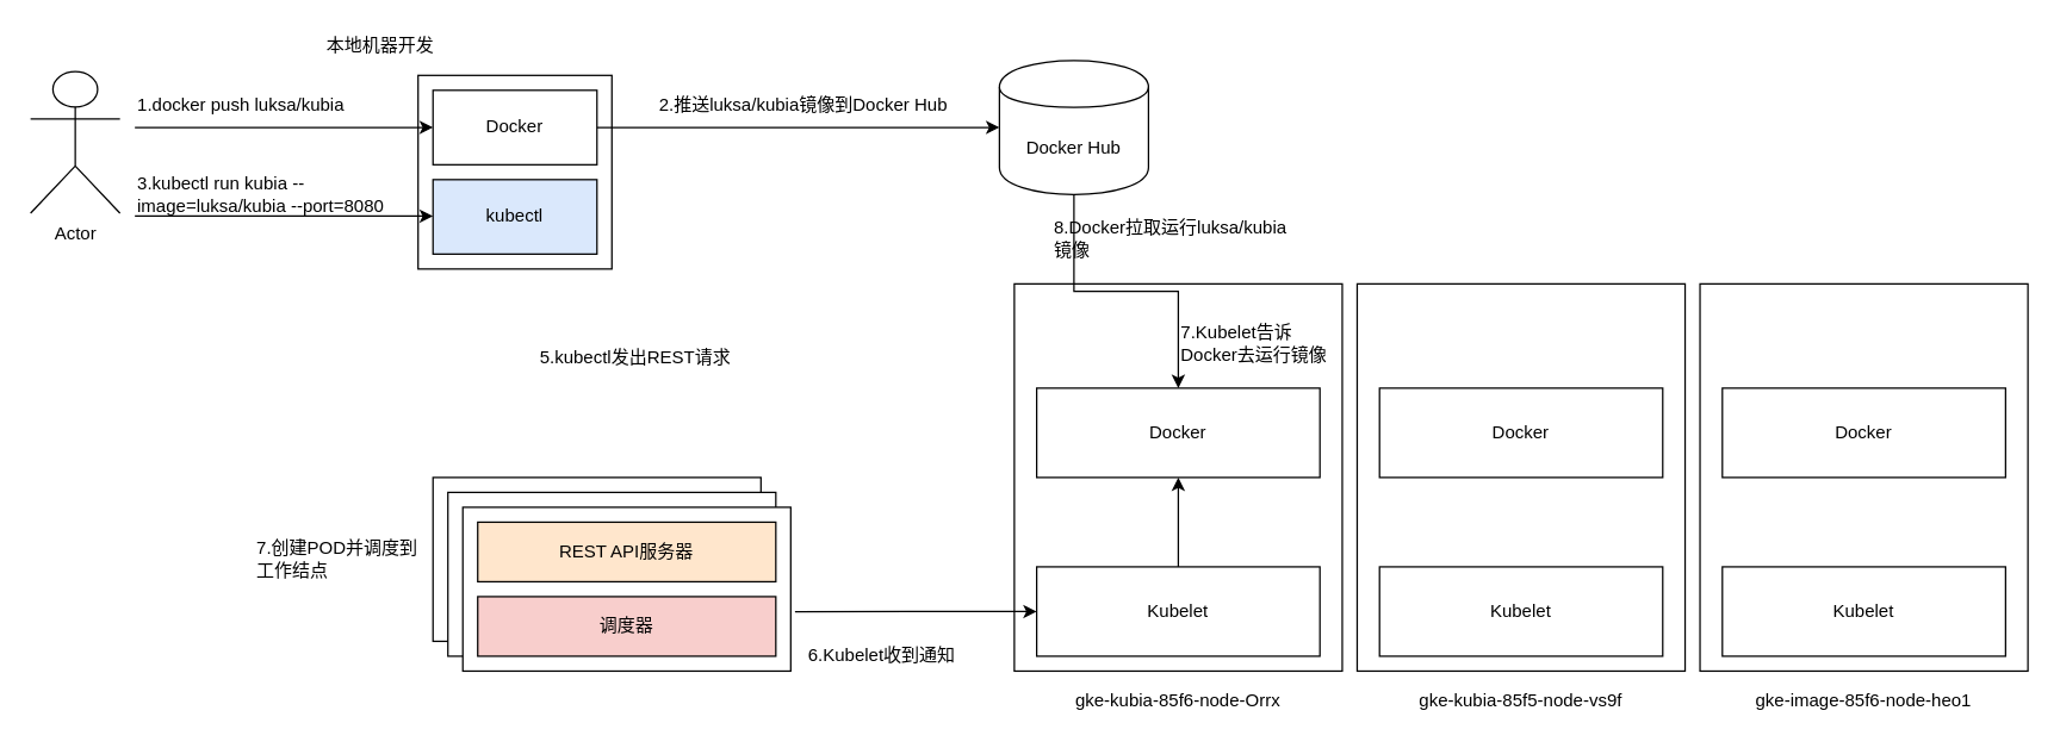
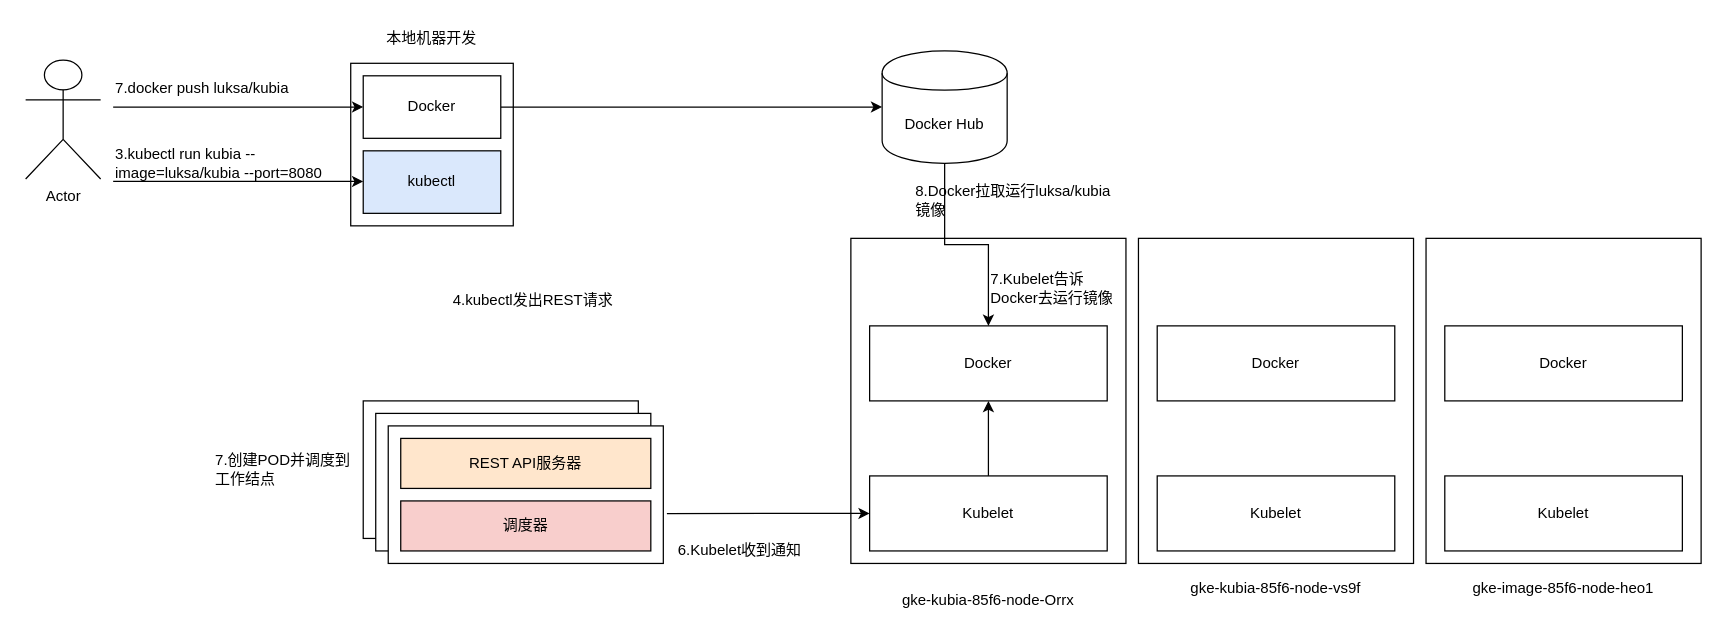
  <mxCell id="0" />
  <mxCell id="1" parent="0" />
  <mxCell id="2" value="" style="rounded=0;whiteSpace=wrap;html=1;" vertex="1" parent="1"><mxGeometry x="280" y="50" width="130" height="130" as="geometry" /></mxCell>
  <mxCell id="3" style="edgeStyle=orthogonalEdgeStyle;rounded=0;orthogonalLoop=1;jettySize=auto;html=1;entryX=0;entryY=0.5;entryDx=0;entryDy=0;" edge="1" parent="1" source="4" target="11"><mxGeometry relative="1" as="geometry" /></mxCell>
  <mxCell id="4" value="Docker" style="rounded=0;whiteSpace=wrap;html=1;" vertex="1" parent="1"><mxGeometry x="290" y="60" width="110" height="50" as="geometry" /></mxCell>
  <mxCell id="5" value="kubectl" style="rounded=0;whiteSpace=wrap;html=1;fillColor=#dae8fc;" vertex="1" parent="1"><mxGeometry x="290" y="120" width="110" height="50" as="geometry" /></mxCell>
- <mxCell id="6" value="本地机器开发" style="text;html=1;strokeColor=none;fillColor=none;align=center;verticalAlign=middle;whiteSpace=wrap;rounded=0;" vertex="1" parent="1"><mxGeometry x="210" y="20" width="90" height="20" as="geometry" /></mxCell>
+ <mxCell id="6" value="本地机器开发" style="text;html=1;strokeColor=none;fillColor=none;align=center;verticalAlign=middle;whiteSpace=wrap;rounded=0;" vertex="1" parent="1"><mxGeometry x="300" y="20" width="90" height="20" as="geometry" /></mxCell>
  <mxCell id="7" value="Actor" style="shape=umlActor;verticalLabelPosition=bottom;labelBackgroundColor=#ffffff;verticalAlign=top;html=1;outlineConnect=0;" vertex="1" parent="1"><mxGeometry x="20" y="47.5" width="60" height="95" as="geometry" /></mxCell>
  <mxCell id="8" value="" style="endArrow=classic;html=1;entryX=0;entryY=0.5;entryDx=0;entryDy=0;" edge="1" parent="1" target="4"><mxGeometry width="50" height="50" relative="1" as="geometry"><mxPoint x="90" y="85" as="sourcePoint" /><mxPoint x="230" y="80" as="targetPoint" /></mxGeometry></mxCell>
  <mxCell id="9" value="" style="endArrow=classic;html=1;entryX=0;entryY=0.5;entryDx=0;entryDy=0;" edge="1" parent="1"><mxGeometry width="50" height="50" relative="1" as="geometry"><mxPoint x="90" y="144.5" as="sourcePoint" /><mxPoint x="290" y="144.5" as="targetPoint" /></mxGeometry></mxCell>
- <mxCell id="10" value="1.docker push luksa/kubia" style="text;html=1;strokeColor=none;fillColor=none;align=left;verticalAlign=middle;whiteSpace=wrap;rounded=0;" vertex="1" parent="1"><mxGeometry x="90" y="60" width="170" height="20" as="geometry" /></mxCell>
- <mxCell id="11" value="Docker Hub" style="shape=cylinder;whiteSpace=wrap;html=1;boundedLbl=1;backgroundOutline=1;" vertex="1" parent="1"><mxGeometry x="670" y="40" width="100" height="90" as="geometry" /></mxCell>
- <mxCell id="12" value="2.推送luksa/kubia镜像到Docker Hub" style="text;html=1;strokeColor=none;fillColor=none;align=left;verticalAlign=middle;whiteSpace=wrap;rounded=0;" vertex="1" parent="1"><mxGeometry x="440" y="60" width="200" height="20" as="geometry" /></mxCell>
+ <mxCell id="10" value="7.docker push luksa/kubia" style="text;html=1;strokeColor=none;fillColor=none;align=left;verticalAlign=middle;whiteSpace=wrap;rounded=0;" vertex="1" parent="1"><mxGeometry x="90" y="60" width="170" height="20" as="geometry" /></mxCell>
+ <mxCell id="11" value="Docker Hub" style="shape=cylinder;whiteSpace=wrap;html=1;boundedLbl=1;backgroundOutline=1;" vertex="1" parent="1"><mxGeometry x="705" y="40" width="100" height="90" as="geometry" /></mxCell>
  <mxCell id="13" value="3.kubectl run kubia --image=luksa/kubia --port=8080" style="text;html=1;strokeColor=none;fillColor=none;align=left;verticalAlign=middle;whiteSpace=wrap;rounded=0;" vertex="1" parent="1"><mxGeometry x="90" y="120" width="170" height="20" as="geometry" /></mxCell>
  <mxCell id="14" value="" style="rounded=0;whiteSpace=wrap;html=1;" vertex="1" parent="1"><mxGeometry x="290" y="320" width="220" height="110" as="geometry" /></mxCell>
  <mxCell id="15" value="" style="rounded=0;whiteSpace=wrap;html=1;" vertex="1" parent="1"><mxGeometry x="300" y="330" width="220" height="110" as="geometry" /></mxCell>
  <mxCell id="16" value="" style="rounded=0;whiteSpace=wrap;html=1;" vertex="1" parent="1"><mxGeometry x="310" y="340" width="220" height="110" as="geometry" /></mxCell>
  <mxCell id="17" value="REST API服务器" style="rounded=0;whiteSpace=wrap;html=1;fillColor=#ffe6cc;" vertex="1" parent="1"><mxGeometry x="320" y="350" width="200" height="40" as="geometry" /></mxCell>
  <mxCell id="18" value="调度器" style="rounded=0;whiteSpace=wrap;html=1;fillColor=#f8cecc;" vertex="1" parent="1"><mxGeometry x="320" y="400" width="200" height="40" as="geometry" /></mxCell>
- <mxCell id="19" value="5.kubectl发出REST请求" style="text;html=1;strokeColor=none;fillColor=none;align=left;verticalAlign=middle;whiteSpace=wrap;rounded=0;" vertex="1" parent="1"><mxGeometry x="360" y="230" width="190" height="20" as="geometry" /></mxCell>
+ <mxCell id="19" value="4.kubectl发出REST请求" style="text;html=1;strokeColor=none;fillColor=none;align=left;verticalAlign=middle;whiteSpace=wrap;rounded=0;" vertex="1" parent="1"><mxGeometry x="360" y="230" width="190" height="20" as="geometry" /></mxCell>
  <mxCell id="20" value="7.创建POD并调度到工作结点" style="text;html=1;strokeColor=none;fillColor=none;align=left;verticalAlign=middle;whiteSpace=wrap;rounded=0;" vertex="1" parent="1"><mxGeometry x="170" y="340" width="120" height="70" as="geometry" /></mxCell>
  <mxCell id="21" value="" style="rounded=0;whiteSpace=wrap;html=1;" vertex="1" parent="1"><mxGeometry x="680" y="190" width="220" height="260" as="geometry" /></mxCell>
  <mxCell id="22" style="edgeStyle=orthogonalEdgeStyle;rounded=0;orthogonalLoop=1;jettySize=auto;html=1;" edge="1" parent="1" source="24" target="25"><mxGeometry relative="1" as="geometry" /></mxCell>
  <mxCell id="23" style="edgeStyle=orthogonalEdgeStyle;rounded=0;orthogonalLoop=1;jettySize=auto;html=1;entryX=1.013;entryY=0.638;entryDx=0;entryDy=0;entryPerimeter=0;endArrow=none;endFill=0;startArrow=classic;startFill=1;" edge="1" parent="1" source="24" target="16"><mxGeometry relative="1" as="geometry" /></mxCell>
  <mxCell id="24" value="Kubelet" style="rounded=0;whiteSpace=wrap;html=1;" vertex="1" parent="1"><mxGeometry x="695" y="380" width="190" height="60" as="geometry" /></mxCell>
  <mxCell id="25" value="Docker" style="rounded=0;whiteSpace=wrap;html=1;" vertex="1" parent="1"><mxGeometry x="695" y="260" width="190" height="60" as="geometry" /></mxCell>
  <mxCell id="26" value="7.Kubelet告诉Docker去运行镜像" style="text;html=1;strokeColor=none;fillColor=none;align=left;verticalAlign=middle;whiteSpace=wrap;rounded=0;" vertex="1" parent="1"><mxGeometry x="790" y="210" width="100" height="40" as="geometry" /></mxCell>
  <mxCell id="27" value="6.Kubelet收到通知" style="text;html=1;strokeColor=none;fillColor=none;align=left;verticalAlign=middle;whiteSpace=wrap;rounded=0;" vertex="1" parent="1"><mxGeometry x="540" y="430" width="110" height="20" as="geometry" /></mxCell>
  <mxCell id="28" style="edgeStyle=orthogonalEdgeStyle;rounded=0;orthogonalLoop=1;jettySize=auto;html=1;startArrow=none;startFill=0;endArrow=classic;endFill=1;" edge="1" parent="1" source="11" target="25"><mxGeometry relative="1" as="geometry" /></mxCell>
- <mxCell id="29" value="8.Docker拉取运行luksa/kubia镜像" style="text;html=1;strokeColor=none;fillColor=none;align=left;verticalAlign=middle;whiteSpace=wrap;rounded=0;" vertex="1" parent="1"><mxGeometry x="705" y="150" width="160" height="20" as="geometry" /></mxCell>
+ <mxCell id="29" value="8.Docker拉取运行luksa/kubia镜像" style="text;html=1;strokeColor=none;fillColor=none;align=left;verticalAlign=middle;whiteSpace=wrap;rounded=0;" vertex="1" parent="1"><mxGeometry x="730" y="150" width="160" height="20" as="geometry" /></mxCell>
  <mxCell id="30" value="" style="rounded=0;whiteSpace=wrap;html=1;" vertex="1" parent="1"><mxGeometry x="910" y="190" width="220" height="260" as="geometry" /></mxCell>
  <mxCell id="31" value="Kubelet" style="rounded=0;whiteSpace=wrap;html=1;" vertex="1" parent="1"><mxGeometry x="925" y="380" width="190" height="60" as="geometry" /></mxCell>
  <mxCell id="32" value="Docker" style="rounded=0;whiteSpace=wrap;html=1;" vertex="1" parent="1"><mxGeometry x="925" y="260" width="190" height="60" as="geometry" /></mxCell>
  <mxCell id="33" value="" style="rounded=0;whiteSpace=wrap;html=1;" vertex="1" parent="1"><mxGeometry x="1140" y="190" width="220" height="260" as="geometry" /></mxCell>
  <mxCell id="34" value="Kubelet" style="rounded=0;whiteSpace=wrap;html=1;" vertex="1" parent="1"><mxGeometry x="1155" y="380" width="190" height="60" as="geometry" /></mxCell>
  <mxCell id="35" value="Docker" style="rounded=0;whiteSpace=wrap;html=1;" vertex="1" parent="1"><mxGeometry x="1155" y="260" width="190" height="60" as="geometry" /></mxCell>
- <mxCell id="36" value="gke-kubia-85f6-node-Orrx" style="text;html=1;strokeColor=none;fillColor=none;align=center;verticalAlign=middle;whiteSpace=wrap;rounded=0;" vertex="1" parent="1"><mxGeometry x="710" y="460" width="160" height="20" as="geometry" /></mxCell>
- <mxCell id="37" value="gke-kubia-85f5-node-vs9f" style="text;html=1;strokeColor=none;fillColor=none;align=center;verticalAlign=middle;whiteSpace=wrap;rounded=0;" vertex="1" parent="1"><mxGeometry x="940" y="460" width="160" height="20" as="geometry" /></mxCell>
+ <mxCell id="36" value="gke-kubia-85f6-node-Orrx" style="text;html=1;strokeColor=none;fillColor=none;align=center;verticalAlign=middle;whiteSpace=wrap;rounded=0;" vertex="1" parent="1"><mxGeometry x="710" y="470" width="160" height="20" as="geometry" /></mxCell>
+ <mxCell id="37" value="gke-kubia-85f6-node-vs9f" style="text;html=1;strokeColor=none;fillColor=none;align=center;verticalAlign=middle;whiteSpace=wrap;rounded=0;" vertex="1" parent="1"><mxGeometry x="940" y="460" width="160" height="20" as="geometry" /></mxCell>
  <mxCell id="38" value="gke-image-85f6-node-heo1" style="text;html=1;strokeColor=none;fillColor=none;align=center;verticalAlign=middle;whiteSpace=wrap;rounded=0;" vertex="1" parent="1"><mxGeometry x="1170" y="460" width="160" height="20" as="geometry" /></mxCell>
